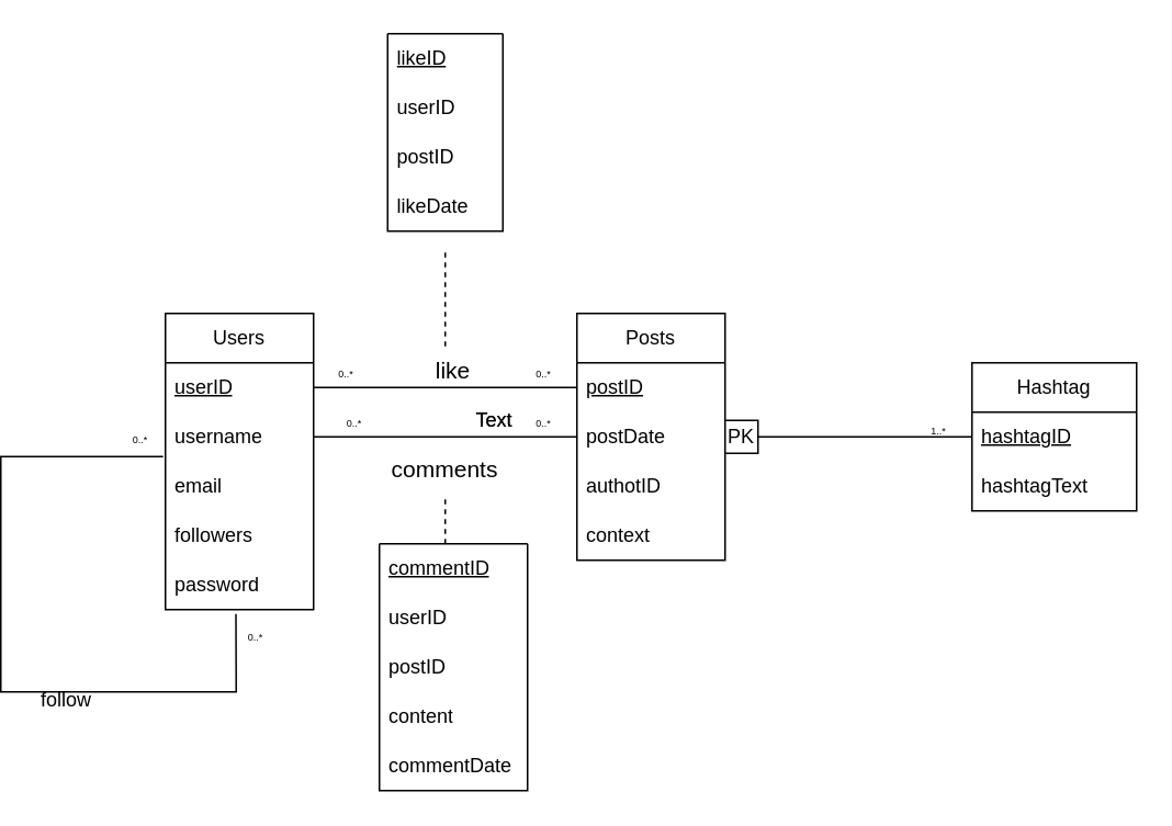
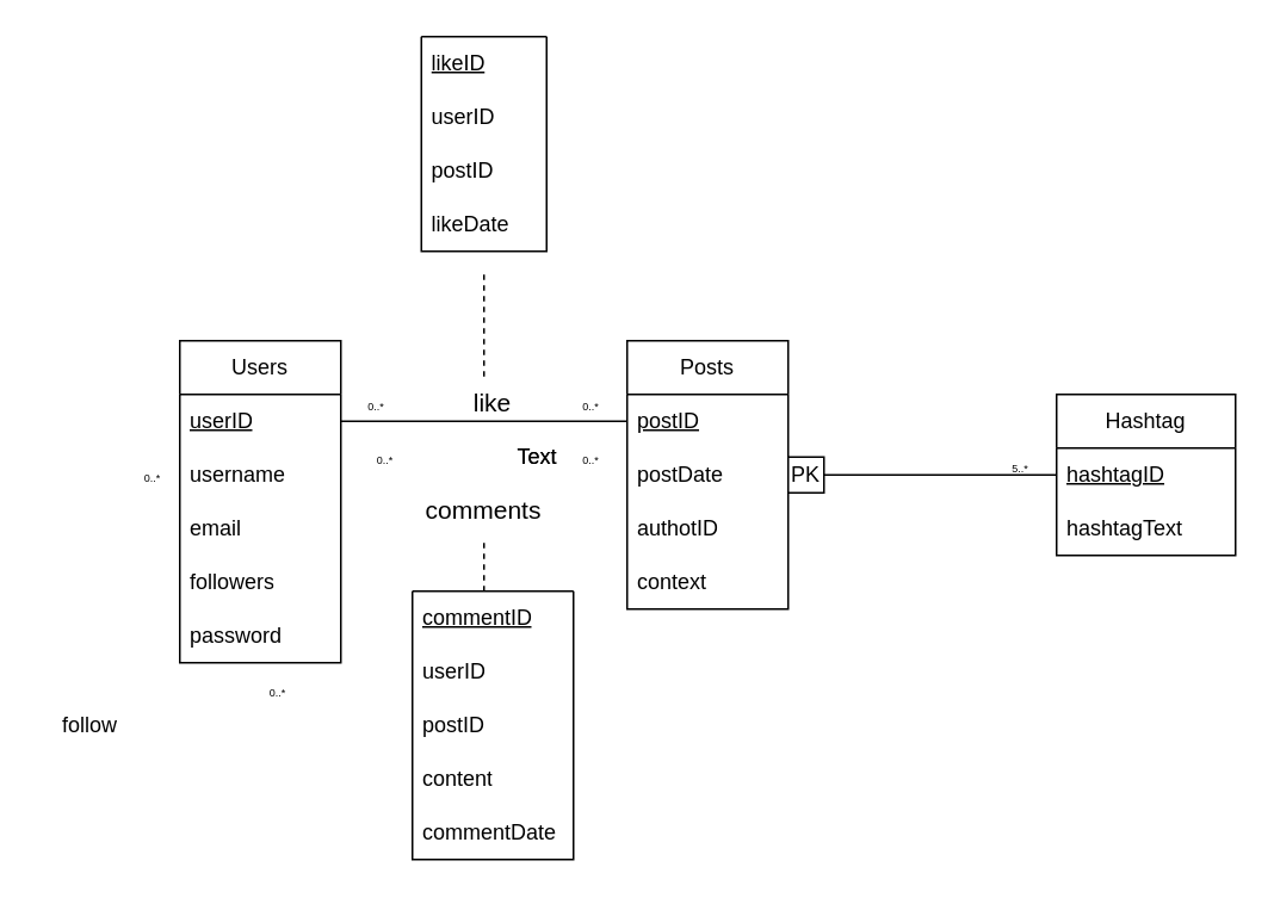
  <mxCell id="0" />
  <mxCell id="1" parent="0" />
  <mxCell id="2" value="Users" style="swimlane;fontStyle=0;childLayout=stackLayout;horizontal=1;startSize=30;horizontalStack=0;resizeParent=1;resizeParentMax=0;resizeLast=0;collapsible=1;marginBottom=0;whiteSpace=wrap;html=1;" vertex="1" parent="1"><mxGeometry x="100" y="190" width="90" height="180" as="geometry" /></mxCell>
  <mxCell id="3" value="&lt;u&gt;userID&lt;/u&gt;" style="text;strokeColor=none;fillColor=none;align=left;verticalAlign=middle;spacingLeft=4;spacingRight=4;overflow=hidden;points=[[0,0.5],[1,0.5]];portConstraint=eastwest;rotatable=0;whiteSpace=wrap;html=1;" vertex="1" parent="2"><mxGeometry y="30" width="90" height="30" as="geometry" /></mxCell>
  <mxCell id="4" value="username" style="text;strokeColor=none;fillColor=none;align=left;verticalAlign=middle;spacingLeft=4;spacingRight=4;overflow=hidden;points=[[0,0.5],[1,0.5]];portConstraint=eastwest;rotatable=0;whiteSpace=wrap;html=1;" vertex="1" parent="2"><mxGeometry y="60" width="90" height="30" as="geometry" /></mxCell>
  <mxCell id="5" value="email" style="text;strokeColor=none;fillColor=none;align=left;verticalAlign=middle;spacingLeft=4;spacingRight=4;overflow=hidden;points=[[0,0.5],[1,0.5]];portConstraint=eastwest;rotatable=0;whiteSpace=wrap;html=1;" vertex="1" parent="2"><mxGeometry y="90" width="90" height="30" as="geometry" /></mxCell>
  <mxCell id="6" value="followers" style="text;strokeColor=none;fillColor=none;align=left;verticalAlign=middle;spacingLeft=4;spacingRight=4;overflow=hidden;points=[[0,0.5],[1,0.5]];portConstraint=eastwest;rotatable=0;whiteSpace=wrap;html=1;" vertex="1" parent="2"><mxGeometry y="120" width="90" height="30" as="geometry" /></mxCell>
  <mxCell id="7" value="password" style="text;strokeColor=none;fillColor=none;align=left;verticalAlign=middle;spacingLeft=4;spacingRight=4;overflow=hidden;points=[[0,0.5],[1,0.5]];portConstraint=eastwest;rotatable=0;whiteSpace=wrap;html=1;" vertex="1" parent="2"><mxGeometry y="150" width="90" height="30" as="geometry" /></mxCell>
- <mxCell id="8" value="" style="endArrow=none;html=1;rounded=0;exitX=0.476;exitY=1.091;exitDx=0;exitDy=0;exitPerimeter=0;entryX=-0.015;entryY=-0.101;entryDx=0;entryDy=0;entryPerimeter=0;" edge="1" parent="2" source="7" target="5"><mxGeometry width="50" height="50" relative="1" as="geometry"><mxPoint x="170" y="90" as="sourcePoint" /><mxPoint x="220" y="40" as="targetPoint" /><Array as="points"><mxPoint x="43" y="230" /><mxPoint x="-100" y="230" /><mxPoint x="-100" y="87" /></Array></mxGeometry></mxCell>
  <mxCell id="9" value="Posts" style="swimlane;fontStyle=0;childLayout=stackLayout;horizontal=1;startSize=30;horizontalStack=0;resizeParent=1;resizeParentMax=0;resizeLast=0;collapsible=1;marginBottom=0;whiteSpace=wrap;html=1;" vertex="1" parent="1"><mxGeometry x="350" y="190" width="90" height="150" as="geometry" /></mxCell>
  <mxCell id="10" value="&lt;u&gt;postID&lt;/u&gt;" style="text;strokeColor=none;fillColor=none;align=left;verticalAlign=middle;spacingLeft=4;spacingRight=4;overflow=hidden;points=[[0,0.5],[1,0.5]];portConstraint=eastwest;rotatable=0;whiteSpace=wrap;html=1;" vertex="1" parent="9"><mxGeometry y="30" width="90" height="30" as="geometry" /></mxCell>
  <mxCell id="11" value="postDate" style="text;strokeColor=none;fillColor=none;align=left;verticalAlign=middle;spacingLeft=4;spacingRight=4;overflow=hidden;points=[[0,0.5],[1,0.5]];portConstraint=eastwest;rotatable=0;whiteSpace=wrap;html=1;" vertex="1" parent="9"><mxGeometry y="60" width="90" height="30" as="geometry" /></mxCell>
  <mxCell id="12" value="authotID" style="text;strokeColor=none;fillColor=none;align=left;verticalAlign=middle;spacingLeft=4;spacingRight=4;overflow=hidden;points=[[0,0.5],[1,0.5]];portConstraint=eastwest;rotatable=0;whiteSpace=wrap;html=1;" vertex="1" parent="9"><mxGeometry y="90" width="90" height="30" as="geometry" /></mxCell>
  <mxCell id="13" value="context" style="text;strokeColor=none;fillColor=none;align=left;verticalAlign=middle;spacingLeft=4;spacingRight=4;overflow=hidden;points=[[0,0.5],[1,0.5]];portConstraint=eastwest;rotatable=0;whiteSpace=wrap;html=1;" vertex="1" parent="9"><mxGeometry y="120" width="90" height="30" as="geometry" /></mxCell>
  <mxCell id="14" value="Hashtag" style="swimlane;fontStyle=0;childLayout=stackLayout;horizontal=1;startSize=30;horizontalStack=0;resizeParent=1;resizeParentMax=0;resizeLast=0;collapsible=1;marginBottom=0;whiteSpace=wrap;html=1;" vertex="1" parent="1"><mxGeometry x="590" y="220" width="100" height="90" as="geometry" /></mxCell>
  <mxCell id="15" value="&lt;u&gt;hashtagID&lt;/u&gt;" style="text;strokeColor=none;fillColor=none;align=left;verticalAlign=middle;spacingLeft=4;spacingRight=4;overflow=hidden;points=[[0,0.5],[1,0.5]];portConstraint=eastwest;rotatable=0;whiteSpace=wrap;html=1;" vertex="1" parent="14"><mxGeometry y="30" width="100" height="30" as="geometry" /></mxCell>
  <mxCell id="16" value="hashtagText" style="text;strokeColor=none;fillColor=none;align=left;verticalAlign=middle;spacingLeft=4;spacingRight=4;overflow=hidden;points=[[0,0.5],[1,0.5]];portConstraint=eastwest;rotatable=0;whiteSpace=wrap;html=1;" vertex="1" parent="14"><mxGeometry y="60" width="100" height="30" as="geometry" /></mxCell>
  <mxCell id="17" value="" style="swimlane;fontStyle=0;childLayout=stackLayout;horizontal=1;startSize=0;horizontalStack=0;resizeParent=1;resizeParentMax=0;resizeLast=0;collapsible=1;marginBottom=0;whiteSpace=wrap;html=1;" vertex="1" parent="1"><mxGeometry x="230" y="330" width="90" height="150" as="geometry" /></mxCell>
  <mxCell id="18" value="&lt;u&gt;commentID&lt;/u&gt;" style="text;strokeColor=none;fillColor=none;align=left;verticalAlign=middle;spacingLeft=4;spacingRight=4;overflow=hidden;points=[[0,0.5],[1,0.5]];portConstraint=eastwest;rotatable=0;whiteSpace=wrap;html=1;" vertex="1" parent="17"><mxGeometry width="90" height="30" as="geometry" /></mxCell>
  <mxCell id="19" value="userID" style="text;strokeColor=none;fillColor=none;align=left;verticalAlign=middle;spacingLeft=4;spacingRight=4;overflow=hidden;points=[[0,0.5],[1,0.5]];portConstraint=eastwest;rotatable=0;whiteSpace=wrap;html=1;" vertex="1" parent="17"><mxGeometry y="30" width="90" height="30" as="geometry" /></mxCell>
  <mxCell id="20" value="postID" style="text;strokeColor=none;fillColor=none;align=left;verticalAlign=middle;spacingLeft=4;spacingRight=4;overflow=hidden;points=[[0,0.5],[1,0.5]];portConstraint=eastwest;rotatable=0;whiteSpace=wrap;html=1;" vertex="1" parent="17"><mxGeometry y="60" width="90" height="30" as="geometry" /></mxCell>
  <mxCell id="21" value="content" style="text;strokeColor=none;fillColor=none;align=left;verticalAlign=middle;spacingLeft=4;spacingRight=4;overflow=hidden;points=[[0,0.5],[1,0.5]];portConstraint=eastwest;rotatable=0;whiteSpace=wrap;html=1;" vertex="1" parent="17"><mxGeometry y="90" width="90" height="30" as="geometry" /></mxCell>
  <mxCell id="22" value="commentDate" style="text;strokeColor=none;fillColor=none;align=left;verticalAlign=middle;spacingLeft=4;spacingRight=4;overflow=hidden;points=[[0,0.5],[1,0.5]];portConstraint=eastwest;rotatable=0;whiteSpace=wrap;html=1;" vertex="1" parent="17"><mxGeometry y="120" width="90" height="30" as="geometry" /></mxCell>
  <mxCell id="23" value="" style="swimlane;fontStyle=0;childLayout=stackLayout;horizontal=1;startSize=0;horizontalStack=0;resizeParent=1;resizeParentMax=0;resizeLast=0;collapsible=1;marginBottom=0;whiteSpace=wrap;html=1;" vertex="1" parent="1"><mxGeometry x="235" y="20" width="70" height="120" as="geometry" /></mxCell>
  <mxCell id="24" value="&lt;u&gt;likeID&lt;/u&gt;" style="text;strokeColor=none;fillColor=none;align=left;verticalAlign=middle;spacingLeft=4;spacingRight=4;overflow=hidden;points=[[0,0.5],[1,0.5]];portConstraint=eastwest;rotatable=0;whiteSpace=wrap;html=1;" vertex="1" parent="23"><mxGeometry width="70" height="30" as="geometry" /></mxCell>
  <mxCell id="25" value="&lt;span style=&quot;border-color: var(--border-color);&quot;&gt;userID&lt;/span&gt;" style="text;strokeColor=none;fillColor=none;align=left;verticalAlign=middle;spacingLeft=4;spacingRight=4;overflow=hidden;points=[[0,0.5],[1,0.5]];portConstraint=eastwest;rotatable=0;whiteSpace=wrap;html=1;" vertex="1" parent="23"><mxGeometry y="30" width="70" height="30" as="geometry" /></mxCell>
  <mxCell id="26" value="&lt;span style=&quot;border-color: var(--border-color);&quot;&gt;postID&lt;/span&gt;" style="text;strokeColor=none;fillColor=none;align=left;verticalAlign=middle;spacingLeft=4;spacingRight=4;overflow=hidden;points=[[0,0.5],[1,0.5]];portConstraint=eastwest;rotatable=0;whiteSpace=wrap;html=1;" vertex="1" parent="23"><mxGeometry y="60" width="70" height="30" as="geometry" /></mxCell>
  <mxCell id="27" value="likeDate" style="text;strokeColor=none;fillColor=none;align=left;verticalAlign=middle;spacingLeft=4;spacingRight=4;overflow=hidden;points=[[0,0.5],[1,0.5]];portConstraint=eastwest;rotatable=0;whiteSpace=wrap;html=1;" vertex="1" parent="23"><mxGeometry y="90" width="70" height="30" as="geometry" /></mxCell>
- <mxCell id="28" value="" style="endArrow=none;html=1;rounded=0;entryX=0;entryY=0.5;entryDx=0;entryDy=0;exitX=1;exitY=0.5;exitDx=0;exitDy=0;" edge="1" parent="1" source="4" target="11"><mxGeometry width="50" height="50" relative="1" as="geometry"><mxPoint x="210.091" y="265" as="sourcePoint" /><mxPoint x="290" y="320" as="targetPoint" /><Array as="points" /></mxGeometry></mxCell>
  <mxCell id="29" value="&lt;font style=&quot;font-size: 14px;&quot;&gt;comments&lt;/font&gt;" style="text;html=1;strokeColor=none;fillColor=none;align=center;verticalAlign=middle;whiteSpace=wrap;rounded=0;" vertex="1" parent="1"><mxGeometry x="230" y="270" width="80" height="30" as="geometry" /></mxCell>
  <mxCell id="30" value="&lt;font style=&quot;font-size: 6px;&quot;&gt;0..*&lt;/font&gt;" style="text;html=1;strokeColor=none;fillColor=none;align=center;verticalAlign=middle;whiteSpace=wrap;rounded=0;" vertex="1" parent="1"><mxGeometry x="310" y="250" width="40" height="10" as="geometry" /></mxCell>
  <mxCell id="31" value="" style="whiteSpace=wrap;html=1;aspect=fixed;" vertex="1" parent="1"><mxGeometry x="440" y="255" width="20" height="20" as="geometry" /></mxCell>
  <mxCell id="32" value="PK" style="text;html=1;strokeColor=none;fillColor=none;align=center;verticalAlign=middle;whiteSpace=wrap;rounded=0;" vertex="1" parent="1"><mxGeometry x="420" y="250" width="60" height="30" as="geometry" /></mxCell>
  <mxCell id="33" value="" style="endArrow=none;html=1;rounded=0;exitX=0;exitY=0.5;exitDx=0;exitDy=0;entryX=1;entryY=0.5;entryDx=0;entryDy=0;" edge="1" parent="1" source="15" target="31"><mxGeometry width="50" height="50" relative="1" as="geometry"><mxPoint x="260" y="390" as="sourcePoint" /><mxPoint x="460" y="270" as="targetPoint" /></mxGeometry></mxCell>
- <mxCell id="34" value="&lt;font style=&quot;font-size: 6px;&quot;&gt;1..*&lt;/font&gt;" style="text;html=1;strokeColor=none;fillColor=none;align=center;verticalAlign=middle;whiteSpace=wrap;rounded=0;" vertex="1" parent="1"><mxGeometry x="550" y="255" width="40" height="10" as="geometry" /></mxCell>
+ <mxCell id="34" value="&lt;font style=&quot;font-size: 6px;&quot;&gt;5..*&lt;/font&gt;" style="text;html=1;strokeColor=none;fillColor=none;align=center;verticalAlign=middle;whiteSpace=wrap;rounded=0;" vertex="1" parent="1"><mxGeometry x="550" y="255" width="40" height="10" as="geometry" /></mxCell>
  <mxCell id="35" value="" style="endArrow=none;dashed=1;html=1;rounded=0;entryX=0.5;entryY=1;entryDx=0;entryDy=0;" edge="1" parent="1" target="29"><mxGeometry width="50" height="50" relative="1" as="geometry"><mxPoint x="270" y="330" as="sourcePoint" /><mxPoint x="300" y="420" as="targetPoint" /></mxGeometry></mxCell>
  <mxCell id="36" value="" style="endArrow=none;html=1;rounded=0;entryX=0;entryY=0.5;entryDx=0;entryDy=0;exitX=1;exitY=0.5;exitDx=0;exitDy=0;" edge="1" parent="1" source="3"><mxGeometry width="50" height="50" relative="1" as="geometry"><mxPoint x="210.091" y="235" as="sourcePoint" /><mxPoint x="350" y="235" as="targetPoint" /><Array as="points" /></mxGeometry></mxCell>
  <mxCell id="37" value="&lt;font style=&quot;font-size: 6px;&quot;&gt;0..*&lt;/font&gt;" style="text;html=1;strokeColor=none;fillColor=none;align=center;verticalAlign=middle;whiteSpace=wrap;rounded=0;" vertex="1" parent="1"><mxGeometry x="310" y="220" width="40" height="10" as="geometry" /></mxCell>
  <mxCell id="38" value="&lt;font style=&quot;font-size: 6px;&quot;&gt;0..*&lt;/font&gt;" style="text;html=1;strokeColor=none;fillColor=none;align=center;verticalAlign=middle;whiteSpace=wrap;rounded=0;" vertex="1" parent="1"><mxGeometry x="190" y="220" width="40" height="10" as="geometry" /></mxCell>
  <mxCell id="39" value="&lt;font style=&quot;font-size: 14px;&quot;&gt;like&lt;/font&gt;" style="text;html=1;strokeColor=none;fillColor=none;align=center;verticalAlign=middle;whiteSpace=wrap;rounded=0;" vertex="1" parent="1"><mxGeometry x="235" y="210" width="80" height="30" as="geometry" /></mxCell>
  <mxCell id="40" value="" style="endArrow=none;dashed=1;html=1;rounded=0;" edge="1" parent="1"><mxGeometry width="50" height="50" relative="1" as="geometry"><mxPoint x="270" y="210" as="sourcePoint" /><mxPoint x="270" y="150" as="targetPoint" /></mxGeometry></mxCell>
  <mxCell id="41" value="&lt;font style=&quot;font-size: 6px;&quot;&gt;0..*&lt;/font&gt;" style="text;html=1;strokeColor=none;fillColor=none;align=center;verticalAlign=middle;whiteSpace=wrap;rounded=0;" vertex="1" parent="1"><mxGeometry x="195" y="250" width="40" height="10" as="geometry" /></mxCell>
  <mxCell id="42" value="Text" style="text;html=1;strokeColor=none;fillColor=none;align=center;verticalAlign=middle;whiteSpace=wrap;rounded=0;" vertex="1" parent="1"><mxGeometry x="270" y="240" width="60" height="30" as="geometry" /></mxCell>
  <mxCell id="43" value="Text" style="text;html=1;strokeColor=none;fillColor=none;align=center;verticalAlign=middle;whiteSpace=wrap;rounded=0;" vertex="1" parent="1"><mxGeometry x="270" y="240" width="60" height="30" as="geometry" /></mxCell>
- <mxCell id="44" value="follow" style="text;html=1;strokeColor=none;fillColor=none;align=center;verticalAlign=middle;whiteSpace=wrap;rounded=0;" vertex="1" parent="1"><mxGeometry x="10" y="410" width="60" height="30" as="geometry" /></mxCell>
+ <mxCell id="44" value="follow" style="text;html=1;strokeColor=none;fillColor=none;align=center;verticalAlign=middle;whiteSpace=wrap;rounded=0;" vertex="1" parent="1"><mxGeometry x="20" y="390" width="60" height="30" as="geometry" /></mxCell>
  <mxCell id="45" value="&lt;font style=&quot;font-size: 6px;&quot;&gt;0..*&lt;/font&gt;" style="text;html=1;strokeColor=none;fillColor=none;align=center;verticalAlign=middle;whiteSpace=wrap;rounded=0;" vertex="1" parent="1"><mxGeometry x="70" y="250" width="30" height="30" as="geometry" /></mxCell>
  <mxCell id="46" value="&lt;font style=&quot;font-size: 6px;&quot;&gt;0..*&lt;/font&gt;" style="text;html=1;strokeColor=none;fillColor=none;align=center;verticalAlign=middle;whiteSpace=wrap;rounded=0;" vertex="1" parent="1"><mxGeometry x="140" y="370" width="30" height="30" as="geometry" /></mxCell>
